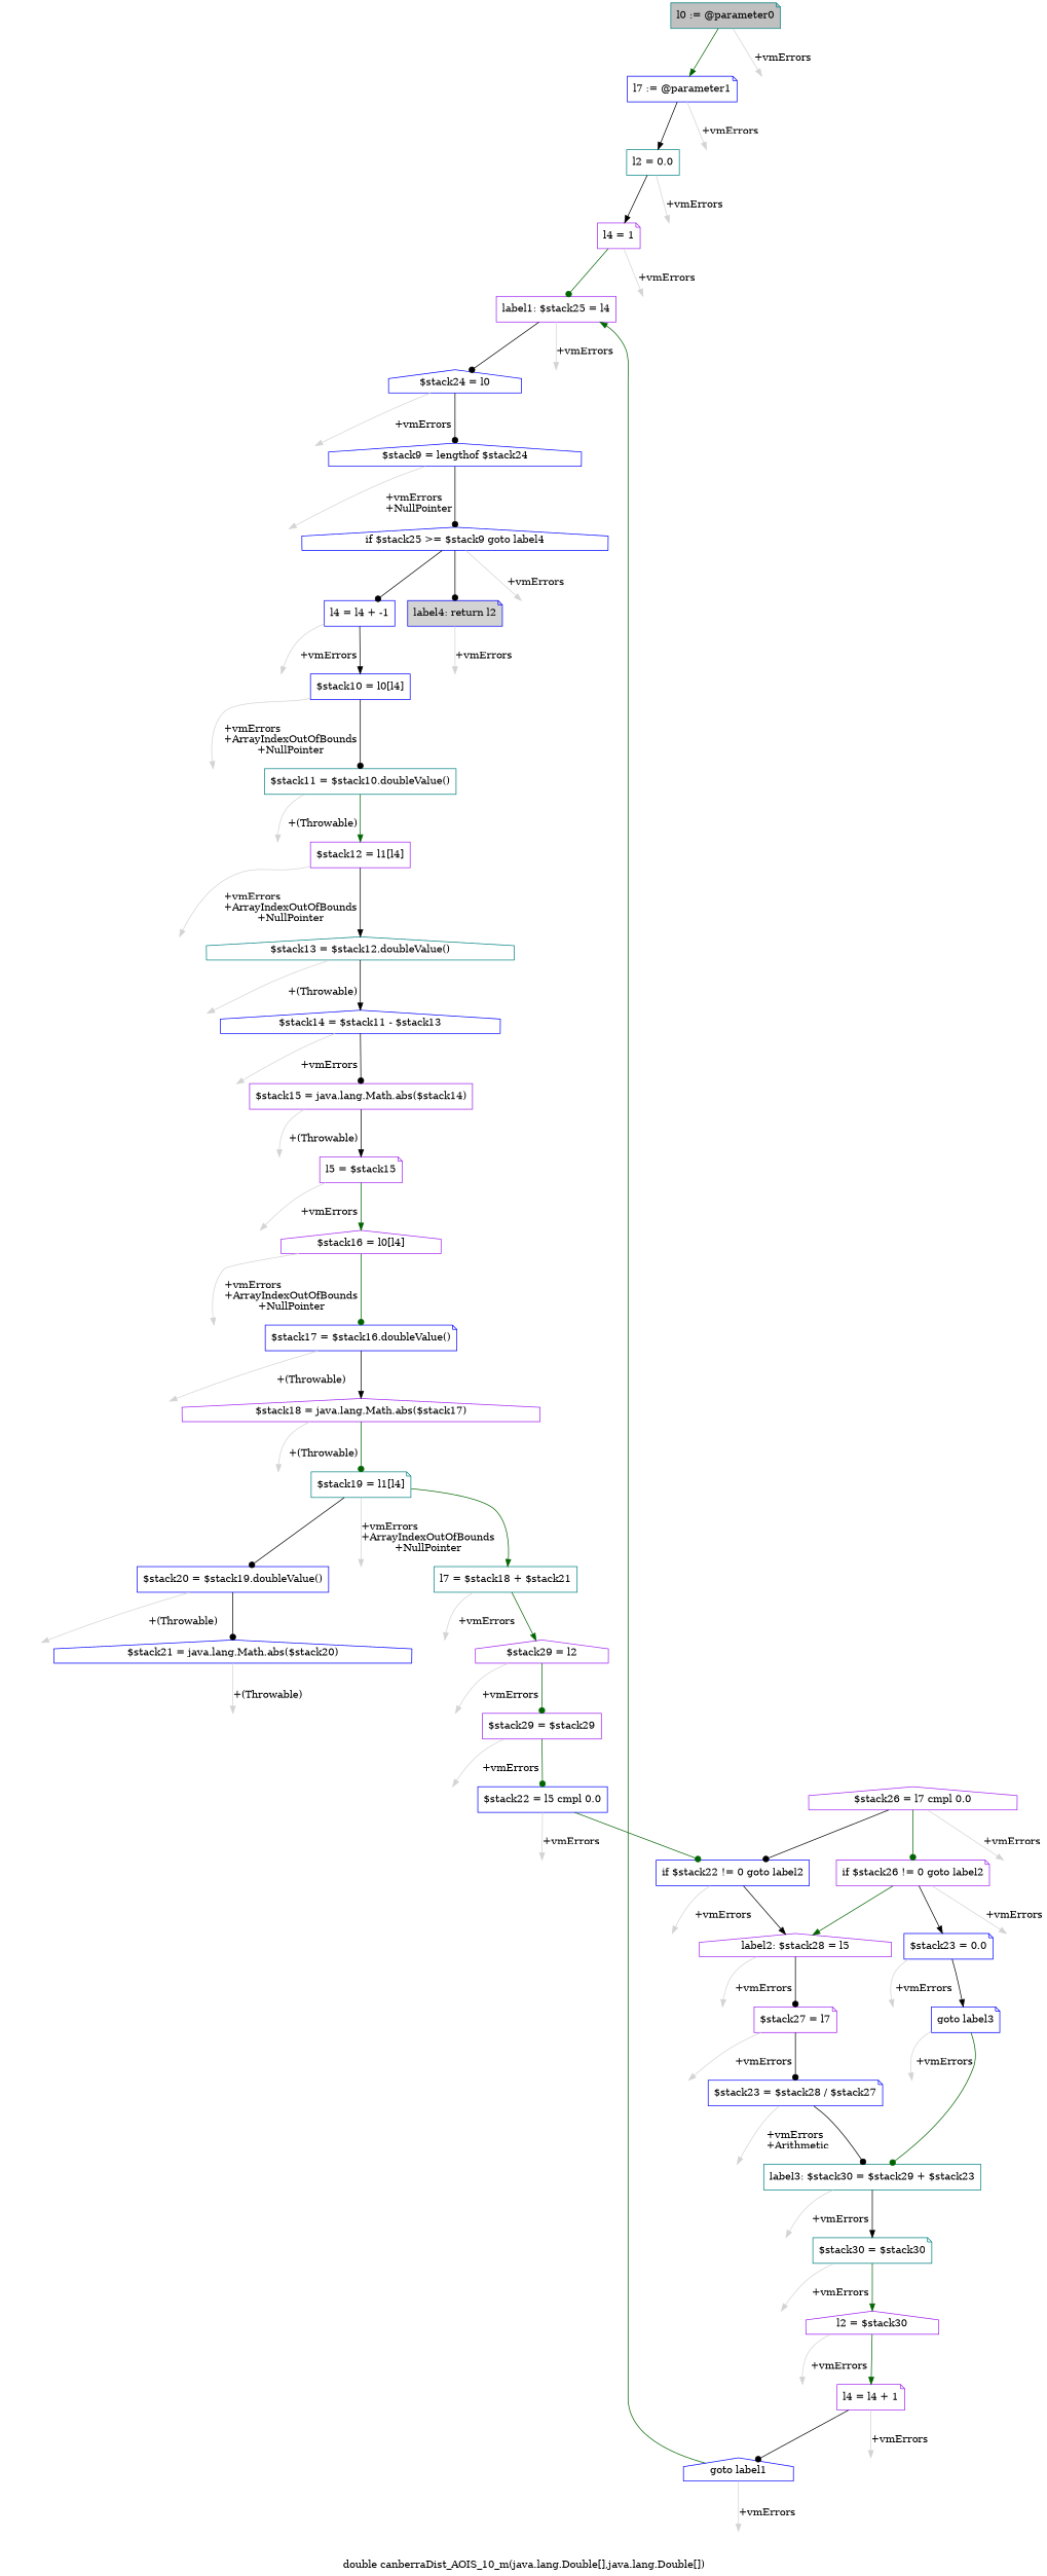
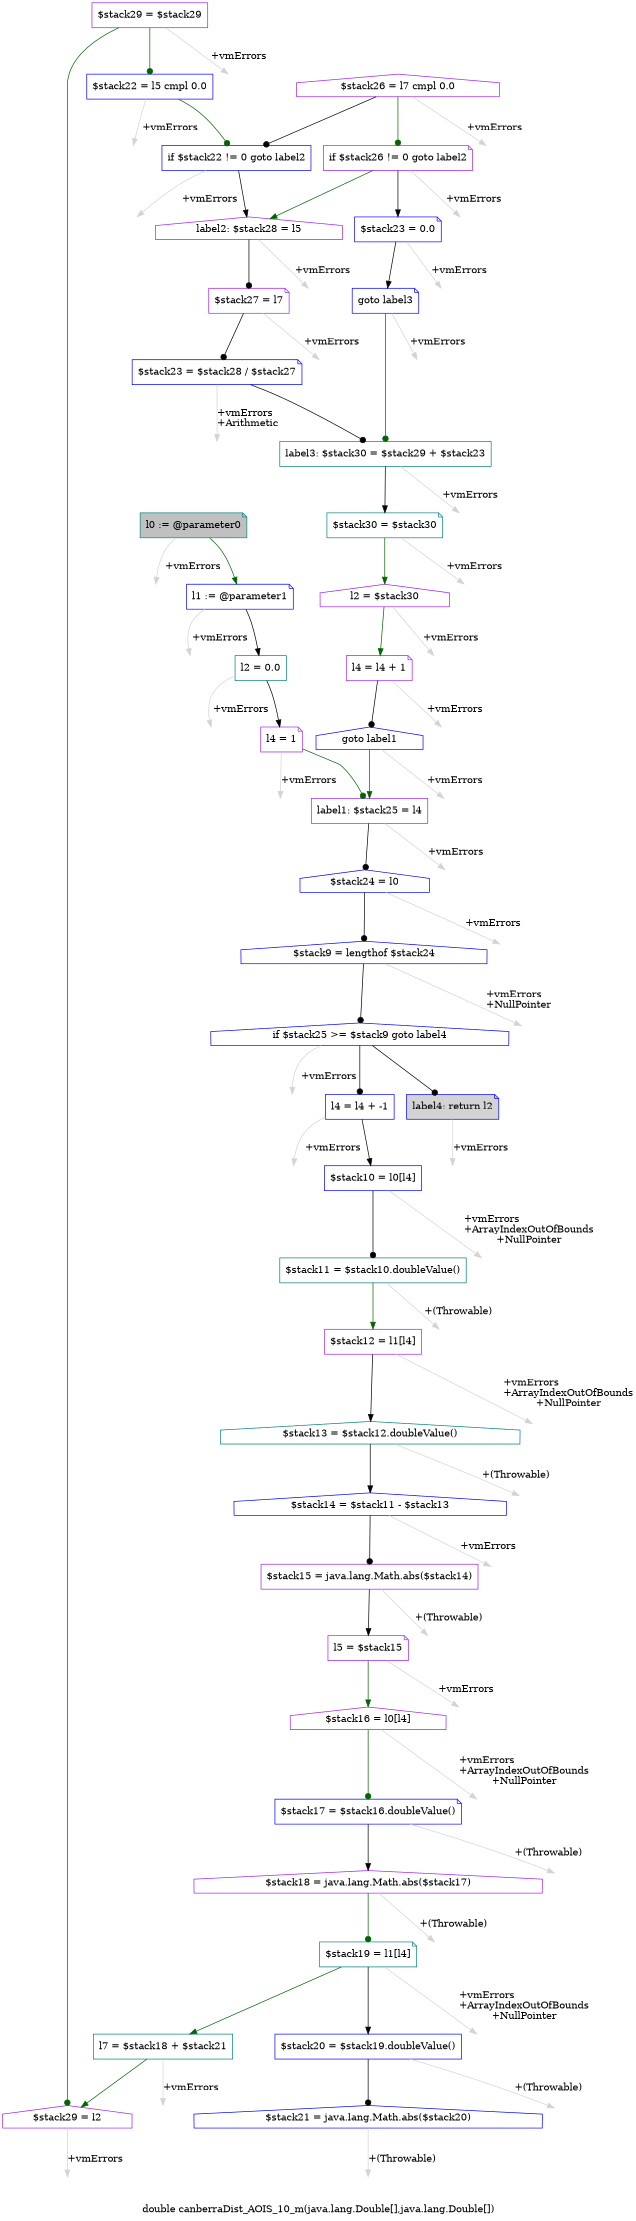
  digraph {
    label="double canberraDist_AOIS_10_m(java.lang.Double[],java.lang.Double[])"
    node [shape=box style=invis]
    edge [color=lightgray]
    n1 [color=teal fillcolor=gray label="l0 := @parameter0" shape=note style=filled]
-   n2 [color=blue label="l7 := @parameter1" shape=note style=""]
+   n2 [color=blue label="l1 := @parameter1" shape=note style=""]
    n3 [label=Esc]
    n4 [color=teal label="l2 = 0.0" style=""]
    n5 [label=Esc]
    n6 [color=purple label="l4 = 1" shape=note style=""]
    n7 [label=Esc]
    n8 [color=purple label="label1: $stack25 = l4" style=""]
    n9 [label=Esc]
    n10 [color=blue label="$stack24 = l0" shape=house style=""]
    n11 [label=Esc]
    n12 [color=blue label="$stack9 = lengthof $stack24" shape=house style=""]
    n13 [label=Esc]
    n14 [color=blue label="if $stack25 >= $stack9 goto label4" shape=house style=""]
    n15 [label=Esc]
    n16 [color=blue label="l4 = l4 + -1" style=""]
    n17 [color=blue fillcolor=lightgray label="label4: return l2" shape=note style=filled]
    n18 [label=Esc]
    n19 [color=blue label="$stack10 = l0[l4]" style=""]
    n20 [label=Esc]
    n21 [label=Esc]
    n22 [color=teal label="$stack11 = $stack10.doubleValue()" style=""]
    n23 [label=Esc]
    n24 [color=purple label="$stack12 = l1[l4]" style=""]
    n25 [label=Esc]
    n26 [color=teal label="$stack13 = $stack12.doubleValue()" shape=house style=""]
    n27 [label=Esc]
    n28 [color=blue label="$stack14 = $stack11 - $stack13" shape=house style=""]
    n29 [label=Esc]
    n30 [color=purple label="$stack15 = java.lang.Math.abs($stack14)" style=""]
    n31 [label=Esc]
    n32 [color=purple label="l5 = $stack15" shape=note style=""]
    n33 [label=Esc]
    n34 [color=purple label="$stack16 = l0[l4]" shape=house style=""]
    n35 [label=Esc]
    n36 [color=blue label="$stack17 = $stack16.doubleValue()" shape=note style=""]
    n37 [label=Esc]
    n38 [color=purple label="$stack18 = java.lang.Math.abs($stack17)" shape=house style=""]
    n39 [label=Esc]
    n40 [color=teal label="$stack19 = l1[l4]" shape=note style=""]
    n41 [label=Esc]
    n42 [color=blue label="$stack20 = $stack19.doubleValue()" style=""]
    n43 [label=Esc]
    n44 [color=teal label="l7 = $stack18 + $stack21" style=""]
    n45 [color=blue label="$stack21 = java.lang.Math.abs($stack20)" shape=house style=""]
    n46 [label=Esc]
    n47 [label=Esc]
    n48 [color=purple label="$stack29 = l2" shape=house style=""]
    n49 [label=Esc]
    n50 [color=purple label="$stack29 = $stack29" style=""]
    n51 [label=Esc]
    n52 [color=blue label="$stack22 = l5 cmpl 0.0" style=""]
    n53 [label=Esc]
    n54 [color=blue label="if $stack22 != 0 goto label2" style=""]
    n55 [label=Esc]
    n56 [color=purple label="label2: $stack28 = l5" shape=house style=""]
    n57 [label=Esc]
    n58 [color=purple label="$stack26 = l7 cmpl 0.0" shape=house style=""]
    n59 [color=purple label="if $stack26 != 0 goto label2" shape=note style=""]
    n60 [label=Esc]
    n61 [color=purple label="$stack27 = l7" shape=note style=""]
    n62 [label=Esc]
    n63 [color=blue label="$stack23 = 0.0" shape=note style=""]
    n64 [label=Esc]
    n65 [color=blue label="$stack23 = $stack28 / $stack27" shape=note style=""]
    n66 [label=Esc]
    n67 [color=blue label="goto label3" shape=note style=""]
    n68 [label=Esc]
    n69 [color=teal label="label3: $stack30 = $stack29 + $stack23" style=""]
    n70 [label=Esc]
    n71 [color=teal label="$stack30 = $stack30" shape=note style=""]
    n72 [label=Esc]
    n73 [color=purple label="l2 = $stack30" shape=house style=""]
    n74 [label=Esc]
    n75 [label=Esc]
    n76 [color=purple label="l4 = l4 + 1" shape=note style=""]
    n77 [label=Esc]
    n78 [color=blue label="goto label1" shape=house style=""]
    n79 [label=Esc]
    n80 [label=Esc]
    n1 -> n2 [arrowhead=normal color=darkgreen]
    n1 -> n3 [label="\l+vmErrors"]
    n2 -> n4 [arrowhead=normal color=black]
    n2 -> n5 [label="\l+vmErrors"]
    n4 -> n6 [arrowhead=normal color=black]
    n4 -> n7 [label="\l+vmErrors"]
    n6 -> n8 [arrowhead=dot color=darkgreen]
    n6 -> n9 [label="\l+vmErrors"]
    n8 -> n10 [arrowhead=dot color=black]
    n8 -> n11 [label="\l+vmErrors"]
    n10 -> n12 [arrowhead=dot color=black]
    n10 -> n13 [label="\l+vmErrors"]
    n12 -> n14 [arrowhead=dot color=black]
    n12 -> n15 [label="\l+vmErrors\l+NullPointer"]
    n14 -> n16 [arrowhead=dot color=black]
    n14 -> n17 [arrowhead=dot color=black]
    n14 -> n18 [label="\l+vmErrors"]
    n16 -> n19 [arrowhead=normal color=black]
    n16 -> n20 [label="\l+vmErrors"]
    n17 -> n21 [label="\l+vmErrors"]
    n19 -> n22 [arrowhead=dot color=black]
    n19 -> n23 [label="\l+vmErrors\l+ArrayIndexOutOfBounds\l+NullPointer"]
    n22 -> n24 [arrowhead=normal color=darkgreen]
    n22 -> n25 [label="\l+(Throwable)"]
    n24 -> n26 [arrowhead=normal color=black]
    n24 -> n27 [label="\l+vmErrors\l+ArrayIndexOutOfBounds\l+NullPointer"]
    n26 -> n28 [arrowhead=normal color=black]
    n26 -> n29 [label="\l+(Throwable)"]
    n28 -> n30 [arrowhead=dot color=black]
    n28 -> n31 [label="\l+vmErrors"]
    n30 -> n32 [arrowhead=normal color=black]
    n30 -> n33 [label="\l+(Throwable)"]
    n32 -> n34 [arrowhead=normal color=darkgreen]
    n32 -> n35 [label="\l+vmErrors"]
    n34 -> n36 [arrowhead=dot color=darkgreen]
    n34 -> n37 [label="\l+vmErrors\l+ArrayIndexOutOfBounds\l+NullPointer"]
    n36 -> n38 [arrowhead=normal color=black]
    n36 -> n39 [label="\l+(Throwable)"]
    n38 -> n40 [arrowhead=dot color=darkgreen]
    n38 -> n41 [label="\l+(Throwable)"]
-   n40 -> n42 [arrowhead=dot color=black]
+   n40 -> n42 [arrowhead=normal color=black]
    n40 -> n43 [label="\l+vmErrors\l+ArrayIndexOutOfBounds\l+NullPointer"]
    n40 -> n44 [arrowhead=normal color=darkgreen]
    n42 -> n45 [arrowhead=dot color=black]
    n42 -> n46 [label="\l+(Throwable)"]
    n44 -> n48 [arrowhead=normal color=darkgreen]
    n44 -> n49 [label="\l+vmErrors"]
    n45 -> n47 [label="\l+(Throwable)"]
-   n48 -> n50 [arrowhead=dot color=darkgreen]
+   n50 -> n48 [arrowhead=dot color=darkgreen]
    n48 -> n51 [label="\l+vmErrors"]
    n50 -> n52 [arrowhead=dot color=darkgreen]
    n50 -> n53 [label="\l+vmErrors"]
    n52 -> n54 [arrowhead=dot color=darkgreen]
    n52 -> n55 [label="\l+vmErrors"]
    n54 -> n56 [arrowhead=normal color=black]
    n54 -> n57 [label="\l+vmErrors"]
    n56 -> n61 [arrowhead=dot color=black]
    n56 -> n62 [label="\l+vmErrors"]
    n58 -> n54 [arrowhead=dot color=black]
    n58 -> n59 [arrowhead=dot color=darkgreen]
    n58 -> n60 [label="\l+vmErrors"]
    n59 -> n56 [arrowhead=normal color=darkgreen]
    n59 -> n63 [arrowhead=normal color=black]
    n59 -> n64 [label="\l+vmErrors"]
    n61 -> n65 [arrowhead=dot color=black]
    n61 -> n66 [label="\l+vmErrors"]
    n63 -> n67 [arrowhead=normal color=black]
    n63 -> n68 [label="\l+vmErrors"]
    n65 -> n69 [arrowhead=dot color=black]
    n65 -> n75 [label="\l+vmErrors\l+Arithmetic"]
    n67 -> n69 [arrowhead=dot color=darkgreen]
    n67 -> n70 [label="\l+vmErrors"]
    n69 -> n71 [arrowhead=normal color=black]
    n69 -> n72 [label="\l+vmErrors"]
    n71 -> n73 [arrowhead=normal color=darkgreen]
    n71 -> n74 [label="\l+vmErrors"]
    n73 -> n76 [arrowhead=normal color=darkgreen]
    n73 -> n77 [label="\l+vmErrors"]
    n76 -> n78 [arrowhead=dot color=black]
    n76 -> n79 [label="\l+vmErrors"]
    n78 -> n8 [arrowhead=normal color=darkgreen]
    n78 -> n80 [label="\l+vmErrors"]
  }
